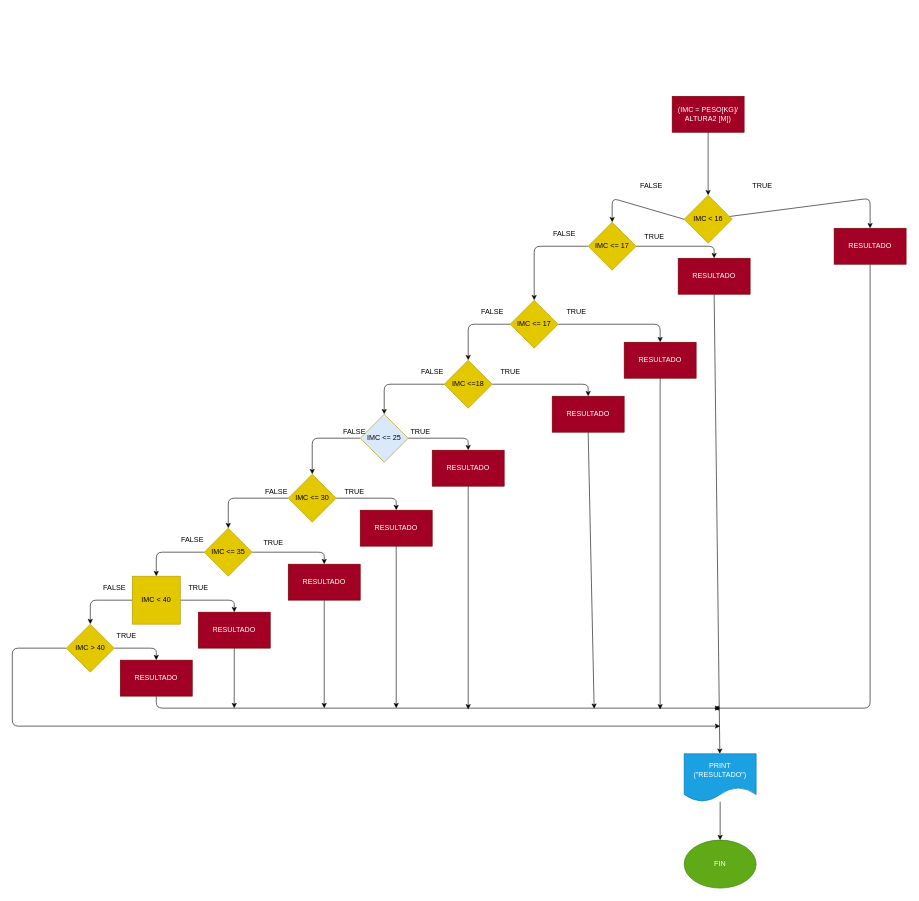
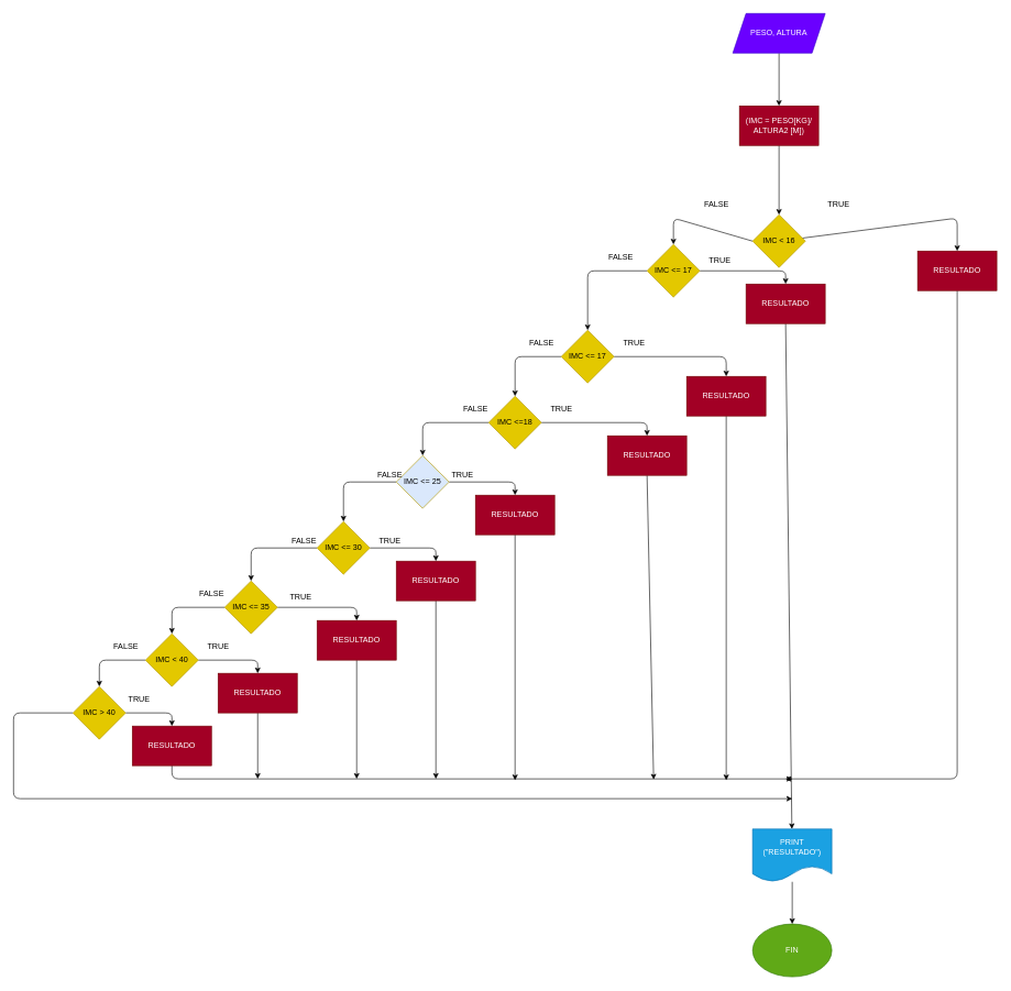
  <mxCell id="0" />
  <mxCell id="1" parent="0" />
+ <mxCell id="2" value="" style="edgeStyle=none;html=1;" edge="1" parent="1" source="3" target="5"><mxGeometry relative="1" as="geometry" /></mxCell>
+ <mxCell id="3" value="PESO, ALTURA" style="shape=parallelogram;perimeter=parallelogramPerimeter;whiteSpace=wrap;html=1;fixedSize=1;fillColor=#6a00ff;fontColor=#ffffff;strokeColor=#3700CC;" vertex="1" parent="1"><mxGeometry x="1110" y="20" width="140" height="60" as="geometry" /></mxCell>
  <mxCell id="4" value="" style="edgeStyle=none;html=1;" edge="1" parent="1" source="5" target="8"><mxGeometry relative="1" as="geometry" /></mxCell>
  <mxCell id="5" value="(IMC = PESO[KG]/&lt;br&gt;ALTURA2 [M])" style="whiteSpace=wrap;html=1;fillColor=#a20025;fontColor=#ffffff;strokeColor=#6F0000;" vertex="1" parent="1"><mxGeometry x="1120" y="160" width="120" height="60" as="geometry" /></mxCell>
  <mxCell id="6" style="edgeStyle=none;html=1;" edge="1" parent="1" source="8" target="10"><mxGeometry relative="1" as="geometry"><mxPoint x="1450" y="430" as="targetPoint" /><Array as="points"><mxPoint x="1450" y="330" /></Array></mxGeometry></mxCell>
  <mxCell id="7" style="edgeStyle=none;html=1;exitX=0;exitY=0.5;exitDx=0;exitDy=0;" edge="1" parent="1" source="8" target="15"><mxGeometry relative="1" as="geometry"><mxPoint x="1020" y="410" as="targetPoint" /><Array as="points"><mxPoint x="1020" y="330" /></Array></mxGeometry></mxCell>
  <mxCell id="8" value="IMC &amp;lt; 16" style="rhombus;whiteSpace=wrap;html=1;fillColor=#e3c800;fontColor=#000000;strokeColor=#B09500;" vertex="1" parent="1"><mxGeometry x="1140" y="325" width="80" height="80" as="geometry" /></mxCell>
  <mxCell id="9" style="edgeStyle=none;html=1;" edge="1" parent="1" source="10"><mxGeometry relative="1" as="geometry"><mxPoint x="1190" y="1180" as="targetPoint" /><Array as="points"><mxPoint x="1450" y="1180" /></Array></mxGeometry></mxCell>
  <mxCell id="10" value="RESULTADO" style="rounded=0;whiteSpace=wrap;html=1;fillColor=#a20025;fontColor=#ffffff;strokeColor=#6F0000;" vertex="1" parent="1"><mxGeometry x="1390" y="380" width="120" height="60" as="geometry" /></mxCell>
  <mxCell id="11" value="TRUE" style="text;html=1;align=center;verticalAlign=middle;resizable=0;points=[];autosize=1;strokeColor=none;fillColor=none;" vertex="1" parent="1"><mxGeometry x="1240" y="295" width="60" height="30" as="geometry" /></mxCell>
  <mxCell id="12" value="FALSE" style="text;html=1;align=center;verticalAlign=middle;resizable=0;points=[];autosize=1;strokeColor=none;fillColor=none;" vertex="1" parent="1"><mxGeometry x="1055" y="295" width="60" height="30" as="geometry" /></mxCell>
  <mxCell id="13" style="edgeStyle=none;html=1;exitX=1;exitY=0.5;exitDx=0;exitDy=0;" edge="1" parent="1" source="15" target="17"><mxGeometry relative="1" as="geometry"><mxPoint x="1190" y="460" as="targetPoint" /><Array as="points"><mxPoint x="1190" y="410" /></Array></mxGeometry></mxCell>
  <mxCell id="14" style="edgeStyle=none;html=1;exitX=0;exitY=0.5;exitDx=0;exitDy=0;" edge="1" parent="1" source="15" target="21"><mxGeometry relative="1" as="geometry"><mxPoint x="890" y="480" as="targetPoint" /><Array as="points"><mxPoint x="890" y="410" /></Array></mxGeometry></mxCell>
  <mxCell id="15" value="IMC &amp;lt;= 17" style="rhombus;whiteSpace=wrap;html=1;fillColor=#e3c800;fontColor=#000000;strokeColor=#B09500;" vertex="1" parent="1"><mxGeometry x="980" y="370" width="80" height="80" as="geometry" /></mxCell>
  <mxCell id="16" style="edgeStyle=none;html=1;exitX=0.5;exitY=1;exitDx=0;exitDy=0;" edge="1" parent="1" source="17" target="69"><mxGeometry relative="1" as="geometry"><mxPoint x="1200" y="1296" as="targetPoint" /></mxGeometry></mxCell>
  <mxCell id="17" value="RESULTADO" style="rounded=0;whiteSpace=wrap;html=1;fillColor=#a20025;fontColor=#ffffff;strokeColor=#6F0000;" vertex="1" parent="1"><mxGeometry x="1130" y="430" width="120" height="60" as="geometry" /></mxCell>
  <mxCell id="18" value="TRUE" style="text;html=1;align=center;verticalAlign=middle;resizable=0;points=[];autosize=1;strokeColor=none;fillColor=none;" vertex="1" parent="1"><mxGeometry x="1060" y="380" width="60" height="30" as="geometry" /></mxCell>
  <mxCell id="19" style="edgeStyle=none;html=1;" edge="1" parent="1" source="21" target="23"><mxGeometry relative="1" as="geometry"><mxPoint x="1100" y="600" as="targetPoint" /><Array as="points"><mxPoint x="1100" y="540" /></Array></mxGeometry></mxCell>
  <mxCell id="20" style="edgeStyle=none;html=1;exitX=0;exitY=0.5;exitDx=0;exitDy=0;" edge="1" parent="1" source="21" target="26"><mxGeometry relative="1" as="geometry"><mxPoint x="780" y="640" as="targetPoint" /><Array as="points"><mxPoint x="780" y="540" /></Array></mxGeometry></mxCell>
  <mxCell id="21" value="IMC &amp;lt;= 17" style="rhombus;whiteSpace=wrap;html=1;fillColor=#e3c800;fontColor=#000000;strokeColor=#B09500;" vertex="1" parent="1"><mxGeometry x="850" y="500" width="80" height="80" as="geometry" /></mxCell>
  <mxCell id="22" style="edgeStyle=none;html=1;exitX=0.5;exitY=1;exitDx=0;exitDy=0;" edge="1" parent="1" source="23"><mxGeometry relative="1" as="geometry"><mxPoint x="1100" y="1182" as="targetPoint" /></mxGeometry></mxCell>
  <mxCell id="23" value="RESULTADO" style="rounded=0;whiteSpace=wrap;html=1;fillColor=#a20025;fontColor=#ffffff;strokeColor=#6F0000;" vertex="1" parent="1"><mxGeometry x="1040" y="570" width="120" height="60" as="geometry" /></mxCell>
  <mxCell id="24" style="edgeStyle=none;html=1;exitX=1;exitY=0.5;exitDx=0;exitDy=0;" edge="1" parent="1" source="26" target="31"><mxGeometry relative="1" as="geometry"><mxPoint x="980" y="690" as="targetPoint" /><Array as="points"><mxPoint x="980" y="640" /></Array></mxGeometry></mxCell>
  <mxCell id="25" style="edgeStyle=none;html=1;exitX=0;exitY=0.5;exitDx=0;exitDy=0;" edge="1" parent="1" source="26" target="34"><mxGeometry relative="1" as="geometry"><mxPoint x="640" y="730" as="targetPoint" /><Array as="points"><mxPoint x="640" y="640" /></Array></mxGeometry></mxCell>
  <mxCell id="26" value="IMC &amp;lt;=18" style="rhombus;whiteSpace=wrap;html=1;fillColor=#e3c800;fontColor=#000000;strokeColor=#B09500;" vertex="1" parent="1"><mxGeometry x="740" y="600" width="80" height="80" as="geometry" /></mxCell>
  <mxCell id="27" value="TRUE" style="text;html=1;align=center;verticalAlign=middle;resizable=0;points=[];autosize=1;strokeColor=none;fillColor=none;" vertex="1" parent="1"><mxGeometry x="930" y="505" width="60" height="30" as="geometry" /></mxCell>
  <mxCell id="28" value="FALSE" style="text;html=1;align=center;verticalAlign=middle;resizable=0;points=[];autosize=1;strokeColor=none;fillColor=none;" vertex="1" parent="1"><mxGeometry x="790" y="505" width="60" height="30" as="geometry" /></mxCell>
  <mxCell id="29" value="FALSE" style="text;html=1;align=center;verticalAlign=middle;resizable=0;points=[];autosize=1;strokeColor=none;fillColor=none;" vertex="1" parent="1"><mxGeometry x="910" y="375" width="60" height="30" as="geometry" /></mxCell>
  <mxCell id="30" style="edgeStyle=none;html=1;exitX=0.5;exitY=1;exitDx=0;exitDy=0;" edge="1" parent="1" source="31"><mxGeometry relative="1" as="geometry"><mxPoint x="990" y="1181" as="targetPoint" /></mxGeometry></mxCell>
  <mxCell id="31" value="RESULTADO" style="rounded=0;whiteSpace=wrap;html=1;fillColor=#a20025;fontColor=#ffffff;strokeColor=#6F0000;" vertex="1" parent="1"><mxGeometry x="920" y="660" width="120" height="60" as="geometry" /></mxCell>
  <mxCell id="32" style="edgeStyle=none;html=1;exitX=1;exitY=0.5;exitDx=0;exitDy=0;" edge="1" parent="1" source="34" target="36"><mxGeometry relative="1" as="geometry"><mxPoint x="780" y="780" as="targetPoint" /><Array as="points"><mxPoint x="780" y="730" /></Array></mxGeometry></mxCell>
  <mxCell id="33" style="edgeStyle=none;html=1;exitX=0;exitY=0.5;exitDx=0;exitDy=0;" edge="1" parent="1" source="34" target="39"><mxGeometry relative="1" as="geometry"><mxPoint x="520" y="830" as="targetPoint" /><Array as="points"><mxPoint x="520" y="730" /></Array></mxGeometry></mxCell>
  <mxCell id="34" value="IMC &amp;lt;= 25" style="rhombus;whiteSpace=wrap;html=1;fillColor=#dae8fc;fontColor=#000000;strokeColor=#B09500;" vertex="1" parent="1"><mxGeometry x="600" y="690" width="80" height="80" as="geometry" /></mxCell>
  <mxCell id="35" style="edgeStyle=none;html=1;" edge="1" parent="1" source="36"><mxGeometry relative="1" as="geometry"><mxPoint x="780" y="1182" as="targetPoint" /></mxGeometry></mxCell>
  <mxCell id="36" value="RESULTADO" style="rounded=0;whiteSpace=wrap;html=1;fillColor=#a20025;fontColor=#ffffff;strokeColor=#6F0000;" vertex="1" parent="1"><mxGeometry x="720" y="750" width="120" height="60" as="geometry" /></mxCell>
  <mxCell id="37" style="edgeStyle=none;html=1;" edge="1" parent="1" source="39" target="41"><mxGeometry relative="1" as="geometry"><mxPoint x="660" y="880" as="targetPoint" /><Array as="points"><mxPoint x="660" y="830" /></Array></mxGeometry></mxCell>
  <mxCell id="38" style="edgeStyle=none;html=1;" edge="1" parent="1" source="39" target="44"><mxGeometry relative="1" as="geometry"><mxPoint x="380" y="920" as="targetPoint" /><Array as="points"><mxPoint x="380" y="830" /></Array></mxGeometry></mxCell>
  <mxCell id="39" value="IMC &amp;lt;= 30" style="rhombus;whiteSpace=wrap;html=1;fillColor=#e3c800;fontColor=#000000;strokeColor=#B09500;" vertex="1" parent="1"><mxGeometry x="480" y="790" width="80" height="80" as="geometry" /></mxCell>
  <mxCell id="40" style="edgeStyle=none;html=1;" edge="1" parent="1" source="41"><mxGeometry relative="1" as="geometry"><mxPoint x="660" y="1180" as="targetPoint" /></mxGeometry></mxCell>
  <mxCell id="41" value="RESULTADO" style="rounded=0;whiteSpace=wrap;html=1;fillColor=#a20025;fontColor=#ffffff;strokeColor=#6F0000;" vertex="1" parent="1"><mxGeometry x="600" y="850" width="120" height="60" as="geometry" /></mxCell>
  <mxCell id="42" style="edgeStyle=none;html=1;" edge="1" parent="1" source="44" target="46"><mxGeometry relative="1" as="geometry"><mxPoint x="540" y="970" as="targetPoint" /><Array as="points"><mxPoint x="540" y="920" /></Array></mxGeometry></mxCell>
  <mxCell id="43" style="edgeStyle=none;html=1;" edge="1" parent="1" source="44" target="49"><mxGeometry relative="1" as="geometry"><mxPoint x="260" y="1000" as="targetPoint" /><Array as="points"><mxPoint x="260" y="920" /></Array></mxGeometry></mxCell>
  <mxCell id="44" value="IMC &amp;lt;= 35" style="rhombus;whiteSpace=wrap;html=1;fillColor=#e3c800;fontColor=#000000;strokeColor=#B09500;" vertex="1" parent="1"><mxGeometry x="340" y="880" width="80" height="80" as="geometry" /></mxCell>
  <mxCell id="45" style="edgeStyle=none;html=1;exitX=0.5;exitY=1;exitDx=0;exitDy=0;" edge="1" parent="1" source="46"><mxGeometry relative="1" as="geometry"><mxPoint x="540" y="1180" as="targetPoint" /></mxGeometry></mxCell>
  <mxCell id="46" value="RESULTADO" style="rounded=0;whiteSpace=wrap;html=1;fillColor=#a20025;fontColor=#ffffff;strokeColor=#6F0000;" vertex="1" parent="1"><mxGeometry x="480" y="940" width="120" height="60" as="geometry" /></mxCell>
  <mxCell id="47" style="edgeStyle=none;html=1;exitX=1;exitY=0.5;exitDx=0;exitDy=0;" edge="1" parent="1" source="49" target="51"><mxGeometry relative="1" as="geometry"><mxPoint x="390" y="1050" as="targetPoint" /><Array as="points"><mxPoint x="390" y="1000" /></Array></mxGeometry></mxCell>
  <mxCell id="48" style="edgeStyle=none;html=1;" edge="1" parent="1" source="49" target="54"><mxGeometry relative="1" as="geometry"><mxPoint x="150" y="1080" as="targetPoint" /><Array as="points"><mxPoint x="150" y="1000" /></Array></mxGeometry></mxCell>
- <mxCell id="49" value="IMC &amp;lt; 40" style="whiteSpace=wrap;html=1;fillColor=#e3c800;fontColor=#000000;strokeColor=#B09500;rounded=0;" vertex="1" parent="1"><mxGeometry x="220" y="960" width="80" height="80" as="geometry" /></mxCell>
+ <mxCell id="49" value="IMC &amp;lt; 40" style="rhombus;whiteSpace=wrap;html=1;fillColor=#e3c800;fontColor=#000000;strokeColor=#B09500;" vertex="1" parent="1"><mxGeometry x="220" y="960" width="80" height="80" as="geometry" /></mxCell>
  <mxCell id="50" style="edgeStyle=none;html=1;" edge="1" parent="1" source="51"><mxGeometry relative="1" as="geometry"><mxPoint x="390" y="1180" as="targetPoint" /></mxGeometry></mxCell>
  <mxCell id="51" value="RESULTADO" style="rounded=0;whiteSpace=wrap;html=1;fillColor=#a20025;fontColor=#ffffff;strokeColor=#6F0000;" vertex="1" parent="1"><mxGeometry x="330" y="1020" width="120" height="60" as="geometry" /></mxCell>
  <mxCell id="52" style="edgeStyle=none;html=1;" edge="1" parent="1" source="54" target="56"><mxGeometry relative="1" as="geometry"><mxPoint x="260" y="1130" as="targetPoint" /><Array as="points"><mxPoint x="260" y="1080" /></Array></mxGeometry></mxCell>
  <mxCell id="53" style="edgeStyle=none;html=1;exitX=0;exitY=0.5;exitDx=0;exitDy=0;" edge="1" parent="1" source="54"><mxGeometry relative="1" as="geometry"><mxPoint x="1200" y="1210" as="targetPoint" /><Array as="points"><mxPoint x="20" y="1080" /><mxPoint x="20" y="1210" /></Array></mxGeometry></mxCell>
  <mxCell id="54" value="IMC &amp;gt; 40" style="rhombus;whiteSpace=wrap;html=1;fillColor=#e3c800;fontColor=#000000;strokeColor=#B09500;" vertex="1" parent="1"><mxGeometry x="110" y="1040" width="80" height="80" as="geometry" /></mxCell>
  <mxCell id="55" style="edgeStyle=none;html=1;exitX=0.5;exitY=1;exitDx=0;exitDy=0;" edge="1" parent="1" source="56"><mxGeometry relative="1" as="geometry"><mxPoint x="1200" y="1180" as="targetPoint" /><Array as="points"><mxPoint x="260" y="1180" /></Array></mxGeometry></mxCell>
  <mxCell id="56" value="RESULTADO" style="rounded=0;whiteSpace=wrap;html=1;fillColor=#a20025;fontColor=#ffffff;strokeColor=#6F0000;" vertex="1" parent="1"><mxGeometry x="200" y="1100" width="120" height="60" as="geometry" /></mxCell>
  <mxCell id="57" value="TRUE" style="text;html=1;align=center;verticalAlign=middle;resizable=0;points=[];autosize=1;strokeColor=none;fillColor=none;" vertex="1" parent="1"><mxGeometry y="605" width="60" height="30" as="geometry" x="820" /></mxCell>
  <mxCell id="58" value="FALSE" style="text;html=1;align=center;verticalAlign=middle;resizable=0;points=[];autosize=1;strokeColor=none;fillColor=none;" vertex="1" parent="1"><mxGeometry x="690" y="605" width="60" height="30" as="geometry" /></mxCell>
  <mxCell id="59" value="TRUE" style="text;html=1;align=center;verticalAlign=middle;resizable=0;points=[];autosize=1;strokeColor=none;fillColor=none;" vertex="1" parent="1"><mxGeometry x="670" y="705" width="60" height="30" as="geometry" /></mxCell>
  <mxCell id="60" value="FALSE" style="text;html=1;align=center;verticalAlign=middle;resizable=0;points=[];autosize=1;strokeColor=none;fillColor=none;" vertex="1" parent="1"><mxGeometry x="560" y="705" width="60" height="30" as="geometry" /></mxCell>
  <mxCell id="61" value="TRUE" style="text;html=1;align=center;verticalAlign=middle;resizable=0;points=[];autosize=1;strokeColor=none;fillColor=none;" vertex="1" parent="1"><mxGeometry x="560" y="805" width="60" height="30" as="geometry" /></mxCell>
  <mxCell id="62" value="FALSE" style="text;html=1;align=center;verticalAlign=middle;resizable=0;points=[];autosize=1;strokeColor=none;fillColor=none;" vertex="1" parent="1"><mxGeometry x="430" y="805" width="60" height="30" as="geometry" /></mxCell>
  <mxCell id="63" value="TRUE" style="text;html=1;align=center;verticalAlign=middle;resizable=0;points=[];autosize=1;strokeColor=none;fillColor=none;" vertex="1" parent="1"><mxGeometry x="425" y="890" width="60" height="30" as="geometry" /></mxCell>
  <mxCell id="64" value="FALSE" style="text;html=1;align=center;verticalAlign=middle;resizable=0;points=[];autosize=1;strokeColor=none;fillColor=none;" vertex="1" parent="1"><mxGeometry x="290" y="885" width="60" height="30" as="geometry" /></mxCell>
  <mxCell id="65" value="TRUE" style="text;html=1;align=center;verticalAlign=middle;resizable=0;points=[];autosize=1;strokeColor=none;fillColor=none;" vertex="1" parent="1"><mxGeometry x="300" y="965" width="60" height="30" as="geometry" /></mxCell>
  <mxCell id="66" value="FALSE" style="text;html=1;align=center;verticalAlign=middle;resizable=0;points=[];autosize=1;strokeColor=none;fillColor=none;" vertex="1" parent="1"><mxGeometry x="160" y="965" width="60" height="30" as="geometry" /></mxCell>
  <mxCell id="67" value="TRUE" style="text;html=1;align=center;verticalAlign=middle;resizable=0;points=[];autosize=1;strokeColor=none;fillColor=none;" vertex="1" parent="1"><mxGeometry x="180" y="1045" width="60" height="30" as="geometry" /></mxCell>
  <mxCell id="68" style="edgeStyle=none;html=1;" edge="1" parent="1" source="69" target="70"><mxGeometry relative="1" as="geometry"><mxPoint x="1200" y="1440" as="targetPoint" /></mxGeometry></mxCell>
  <mxCell id="69" value="PRINT&lt;br&gt;(&quot;RESULTADO&quot;)" style="shape=document;whiteSpace=wrap;html=1;boundedLbl=1;fillColor=#1ba1e2;fontColor=#ffffff;strokeColor=#006EAF;" vertex="1" parent="1"><mxGeometry x="1140" y="1256" width="120" height="80" as="geometry" /></mxCell>
  <mxCell id="70" value="FIN" style="ellipse;whiteSpace=wrap;html=1;fillColor=#60a917;fontColor=#ffffff;strokeColor=#2D7600;" vertex="1" parent="1"><mxGeometry x="1140" y="1400" width="120" height="80" as="geometry" /></mxCell>
